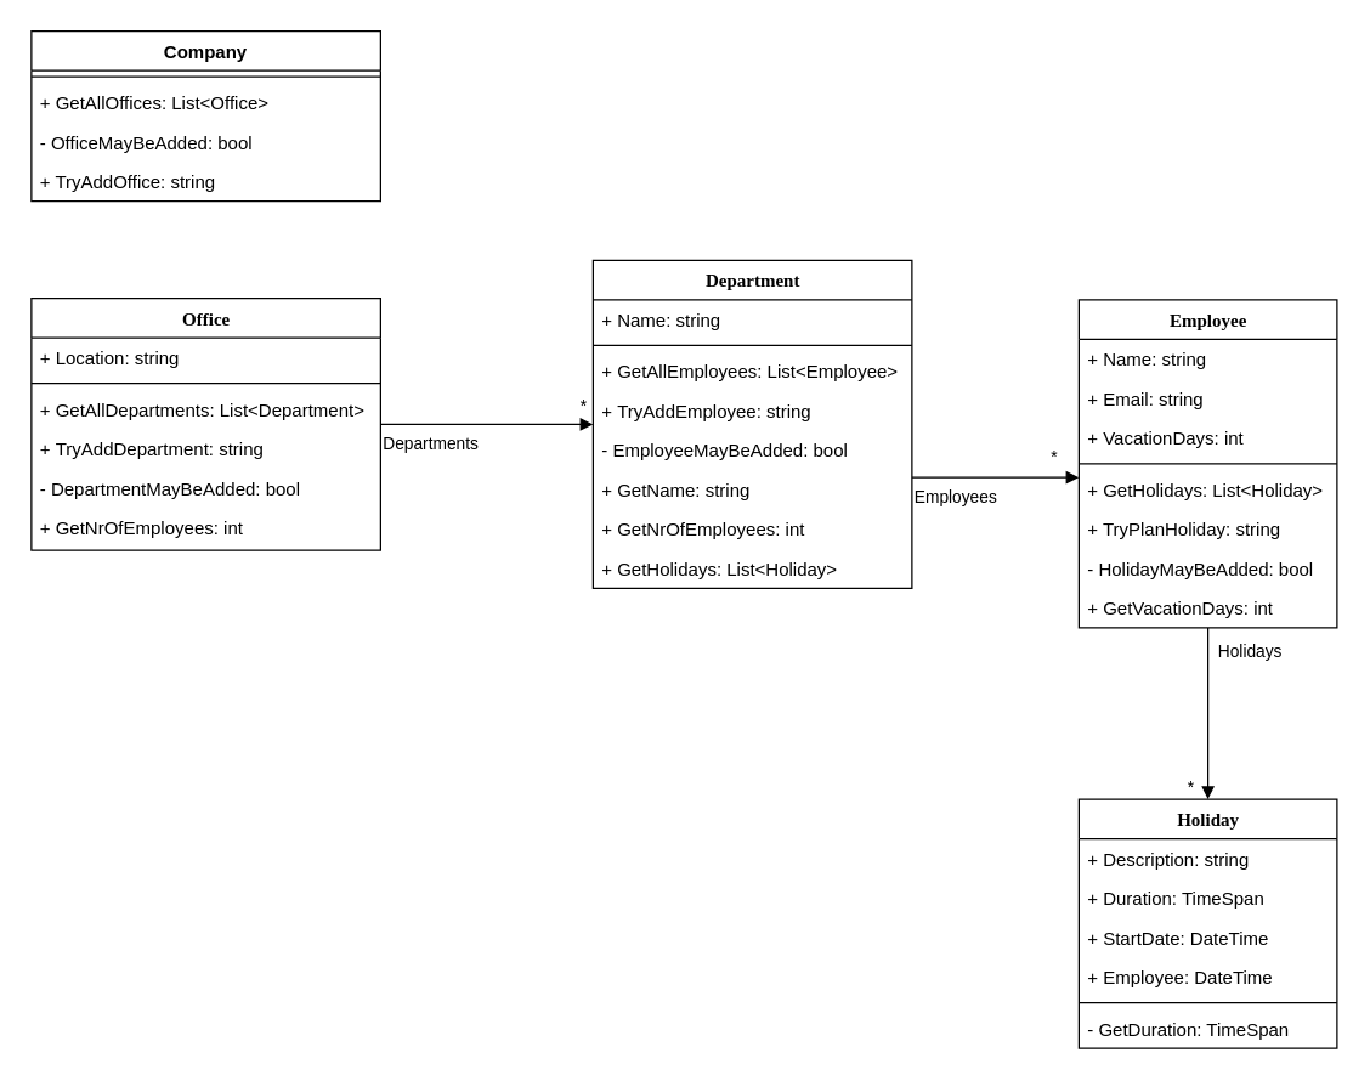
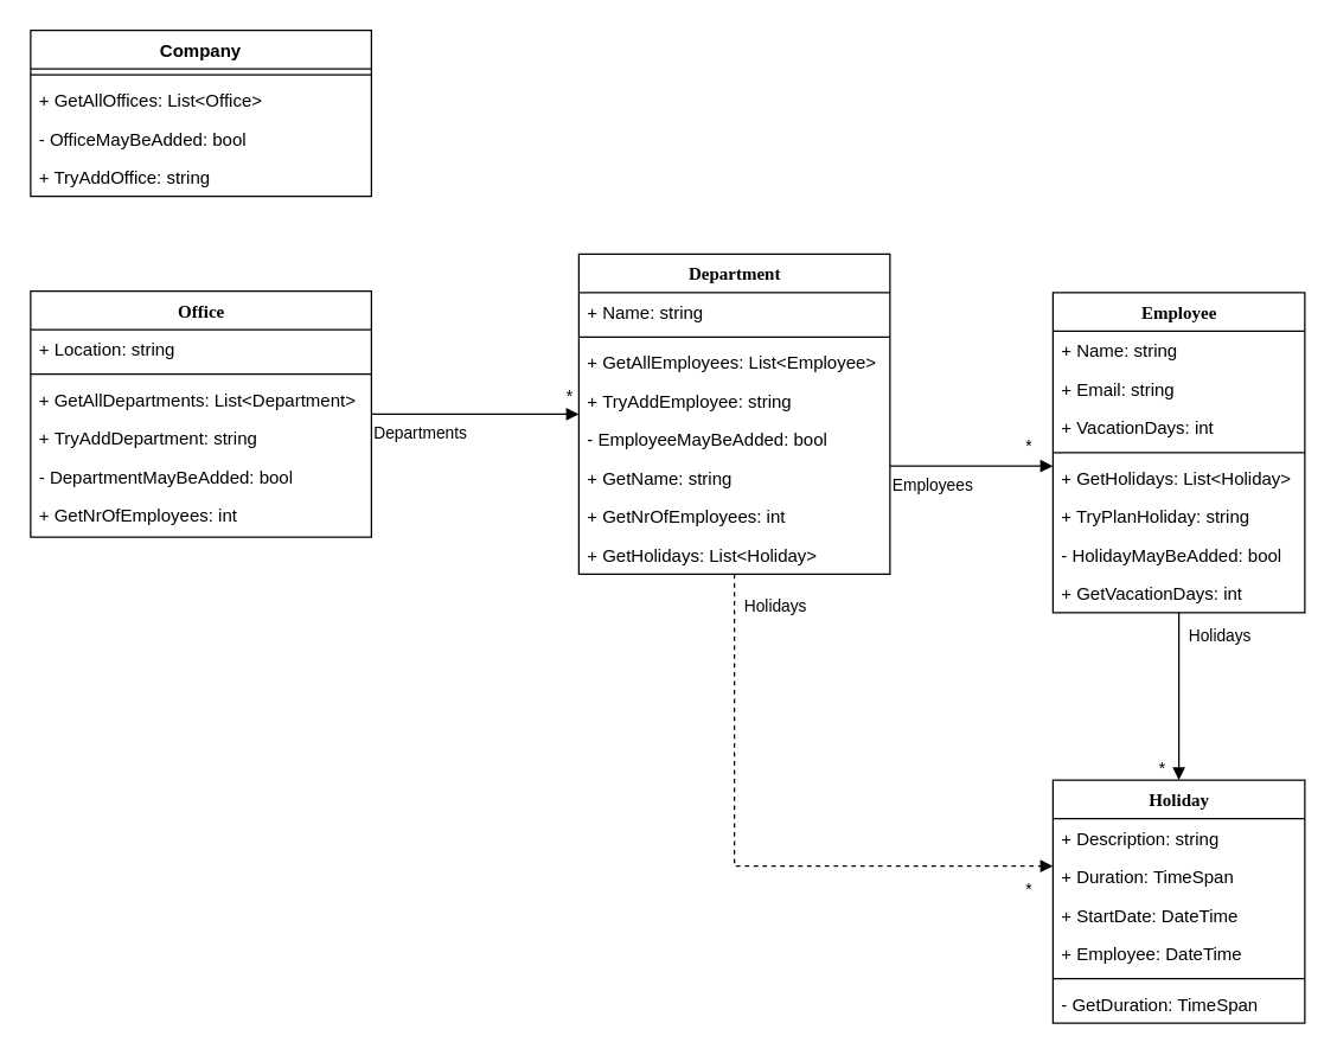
  <mxCell id="0" />
  <mxCell id="1" parent="0" />
  <mxCell id="2" value="Office" style="swimlane;html=1;fontStyle=1;align=center;verticalAlign=top;childLayout=stackLayout;horizontal=1;startSize=26;horizontalStack=0;resizeParent=1;resizeLast=0;collapsible=1;marginBottom=0;swimlaneFillColor=#ffffff;rounded=0;shadow=0;comic=0;labelBackgroundColor=none;strokeWidth=1;fillColor=none;fontFamily=Verdana;fontSize=12" parent="1" vertex="1"><mxGeometry x="20" y="196" width="230" height="166" as="geometry" /></mxCell>
  <mxCell id="3" value="+ Location: string" style="text;html=1;strokeColor=none;fillColor=none;align=left;verticalAlign=top;spacingLeft=4;spacingRight=4;whiteSpace=wrap;overflow=hidden;rotatable=0;points=[[0,0.5],[1,0.5]];portConstraint=eastwest;" parent="2" vertex="1"><mxGeometry y="26" width="230" height="26" as="geometry" /></mxCell>
  <mxCell id="4" value="" style="line;html=1;strokeWidth=1;fillColor=none;align=left;verticalAlign=middle;spacingTop=-1;spacingLeft=3;spacingRight=3;rotatable=0;labelPosition=right;points=[];portConstraint=eastwest;" parent="2" vertex="1"><mxGeometry y="52" width="230" height="8" as="geometry" /></mxCell>
  <mxCell id="5" value="+&amp;nbsp;GetAllDepartments: List&amp;lt;Department&amp;gt;" style="text;html=1;strokeColor=none;fillColor=none;align=left;verticalAlign=top;spacingLeft=4;spacingRight=4;whiteSpace=wrap;overflow=hidden;rotatable=0;points=[[0,0.5],[1,0.5]];portConstraint=eastwest;" parent="2" vertex="1"><mxGeometry y="60" width="230" height="26" as="geometry" /></mxCell>
  <mxCell id="6" value="+&amp;nbsp;TryAddDepartment: string" style="text;html=1;strokeColor=none;fillColor=none;align=left;verticalAlign=top;spacingLeft=4;spacingRight=4;whiteSpace=wrap;overflow=hidden;rotatable=0;points=[[0,0.5],[1,0.5]];portConstraint=eastwest;" parent="2" vertex="1"><mxGeometry y="86" width="230" height="26" as="geometry" /></mxCell>
  <mxCell id="7" value="- DepartmentMayBeAdded: bool" style="text;html=1;strokeColor=none;fillColor=none;align=left;verticalAlign=top;spacingLeft=4;spacingRight=4;whiteSpace=wrap;overflow=hidden;rotatable=0;points=[[0,0.5],[1,0.5]];portConstraint=eastwest;" parent="2" vertex="1"><mxGeometry y="112" width="230" height="26" as="geometry" /></mxCell>
  <mxCell id="8" value="+&amp;nbsp;GetNrOfEmployees: int" style="text;html=1;strokeColor=none;fillColor=none;align=left;verticalAlign=top;spacingLeft=4;spacingRight=4;whiteSpace=wrap;overflow=hidden;rotatable=0;points=[[0,0.5],[1,0.5]];portConstraint=eastwest;" parent="2" vertex="1"><mxGeometry y="138" width="230" height="26" as="geometry" /></mxCell>
  <mxCell id="9" value="Department" style="swimlane;html=1;fontStyle=1;align=center;verticalAlign=top;childLayout=stackLayout;horizontal=1;startSize=26;horizontalStack=0;resizeParent=1;resizeLast=0;collapsible=1;marginBottom=0;swimlaneFillColor=#ffffff;rounded=0;shadow=0;comic=0;labelBackgroundColor=none;strokeWidth=1;fillColor=none;fontFamily=Verdana;fontSize=12" parent="1" vertex="1"><mxGeometry x="390" y="171" width="210" height="216" as="geometry" /></mxCell>
  <mxCell id="10" value="+ Name: string" style="text;html=1;strokeColor=none;fillColor=none;align=left;verticalAlign=top;spacingLeft=4;spacingRight=4;whiteSpace=wrap;overflow=hidden;rotatable=0;points=[[0,0.5],[1,0.5]];portConstraint=eastwest;" parent="9" vertex="1"><mxGeometry y="26" width="210" height="26" as="geometry" /></mxCell>
  <mxCell id="11" value="" style="line;html=1;strokeWidth=1;fillColor=none;align=left;verticalAlign=middle;spacingTop=-1;spacingLeft=3;spacingRight=3;rotatable=0;labelPosition=right;points=[];portConstraint=eastwest;" parent="9" vertex="1"><mxGeometry y="52" width="210" height="8" as="geometry" /></mxCell>
  <mxCell id="12" value="+&amp;nbsp;GetAllEmployees: List&amp;lt;Employee&amp;gt;" style="text;html=1;strokeColor=none;fillColor=none;align=left;verticalAlign=top;spacingLeft=4;spacingRight=4;whiteSpace=wrap;overflow=hidden;rotatable=0;points=[[0,0.5],[1,0.5]];portConstraint=eastwest;" parent="9" vertex="1"><mxGeometry y="60" width="210" height="26" as="geometry" /></mxCell>
  <mxCell id="13" value="+&amp;nbsp;TryAddEmployee: string" style="text;html=1;strokeColor=none;fillColor=none;align=left;verticalAlign=top;spacingLeft=4;spacingRight=4;whiteSpace=wrap;overflow=hidden;rotatable=0;points=[[0,0.5],[1,0.5]];portConstraint=eastwest;" parent="9" vertex="1"><mxGeometry y="86" width="210" height="26" as="geometry" /></mxCell>
  <mxCell id="14" value="- EmployeeMayBeAdded: bool" style="text;html=1;strokeColor=none;fillColor=none;align=left;verticalAlign=top;spacingLeft=4;spacingRight=4;whiteSpace=wrap;overflow=hidden;rotatable=0;points=[[0,0.5],[1,0.5]];portConstraint=eastwest;" parent="9" vertex="1"><mxGeometry y="112" width="210" height="26" as="geometry" /></mxCell>
  <mxCell id="15" value="+&amp;nbsp;GetName: string" style="text;html=1;strokeColor=none;fillColor=none;align=left;verticalAlign=top;spacingLeft=4;spacingRight=4;whiteSpace=wrap;overflow=hidden;rotatable=0;points=[[0,0.5],[1,0.5]];portConstraint=eastwest;" parent="9" vertex="1"><mxGeometry y="138" width="210" height="26" as="geometry" /></mxCell>
  <mxCell id="16" value="+&amp;nbsp;GetNrOfEmployees: int" style="text;html=1;strokeColor=none;fillColor=none;align=left;verticalAlign=top;spacingLeft=4;spacingRight=4;whiteSpace=wrap;overflow=hidden;rotatable=0;points=[[0,0.5],[1,0.5]];portConstraint=eastwest;" parent="9" vertex="1"><mxGeometry y="164" width="210" height="26" as="geometry" /></mxCell>
  <mxCell id="17" value="+&amp;nbsp;GetHolidays: List&amp;lt;Holiday&amp;gt;" style="text;html=1;strokeColor=none;fillColor=none;align=left;verticalAlign=top;spacingLeft=4;spacingRight=4;whiteSpace=wrap;overflow=hidden;rotatable=0;points=[[0,0.5],[1,0.5]];portConstraint=eastwest;" parent="9" vertex="1"><mxGeometry y="190" width="210" height="26" as="geometry" /></mxCell>
  <mxCell id="18" value="Employee" style="swimlane;html=1;fontStyle=1;align=center;verticalAlign=top;childLayout=stackLayout;horizontal=1;startSize=26;horizontalStack=0;resizeParent=1;resizeLast=0;collapsible=1;marginBottom=0;swimlaneFillColor=#ffffff;rounded=0;shadow=0;comic=0;labelBackgroundColor=none;strokeWidth=1;fillColor=none;fontFamily=Verdana;fontSize=12" parent="1" vertex="1"><mxGeometry x="710" y="197" width="170" height="216" as="geometry" /></mxCell>
  <mxCell id="19" value="+ Name: string" style="text;html=1;strokeColor=none;fillColor=none;align=left;verticalAlign=top;spacingLeft=4;spacingRight=4;whiteSpace=wrap;overflow=hidden;rotatable=0;points=[[0,0.5],[1,0.5]];portConstraint=eastwest;" parent="18" vertex="1"><mxGeometry y="26" width="170" height="26" as="geometry" /></mxCell>
  <mxCell id="20" value="+ Email: string" style="text;html=1;strokeColor=none;fillColor=none;align=left;verticalAlign=top;spacingLeft=4;spacingRight=4;whiteSpace=wrap;overflow=hidden;rotatable=0;points=[[0,0.5],[1,0.5]];portConstraint=eastwest;" parent="18" vertex="1"><mxGeometry y="52" width="170" height="26" as="geometry" /></mxCell>
  <mxCell id="21" value="+ VacationDays: int" style="text;html=1;strokeColor=none;fillColor=none;align=left;verticalAlign=top;spacingLeft=4;spacingRight=4;whiteSpace=wrap;overflow=hidden;rotatable=0;points=[[0,0.5],[1,0.5]];portConstraint=eastwest;" parent="18" vertex="1"><mxGeometry y="78" width="170" height="26" as="geometry" /></mxCell>
  <mxCell id="22" value="" style="line;html=1;strokeWidth=1;fillColor=none;align=left;verticalAlign=middle;spacingTop=-1;spacingLeft=3;spacingRight=3;rotatable=0;labelPosition=right;points=[];portConstraint=eastwest;" parent="18" vertex="1"><mxGeometry y="104" width="170" height="8" as="geometry" /></mxCell>
  <mxCell id="23" value="+ GetHolidays: List&amp;lt;Holiday&amp;gt;" style="text;html=1;strokeColor=none;fillColor=none;align=left;verticalAlign=top;spacingLeft=4;spacingRight=4;whiteSpace=wrap;overflow=hidden;rotatable=0;points=[[0,0.5],[1,0.5]];portConstraint=eastwest;" parent="18" vertex="1"><mxGeometry y="112" width="170" height="26" as="geometry" /></mxCell>
  <mxCell id="24" value="+ TryPlanHoliday: string" style="text;html=1;strokeColor=none;fillColor=none;align=left;verticalAlign=top;spacingLeft=4;spacingRight=4;whiteSpace=wrap;overflow=hidden;rotatable=0;points=[[0,0.5],[1,0.5]];portConstraint=eastwest;" parent="18" vertex="1"><mxGeometry y="138" width="170" height="26" as="geometry" /></mxCell>
  <mxCell id="25" value="- HolidayMayBeAdded: bool" style="text;html=1;strokeColor=none;fillColor=none;align=left;verticalAlign=top;spacingLeft=4;spacingRight=4;whiteSpace=wrap;overflow=hidden;rotatable=0;points=[[0,0.5],[1,0.5]];portConstraint=eastwest;" parent="18" vertex="1"><mxGeometry y="164" width="170" height="26" as="geometry" /></mxCell>
  <mxCell id="26" value="+ GetVacationDays: int" style="text;html=1;strokeColor=none;fillColor=none;align=left;verticalAlign=top;spacingLeft=4;spacingRight=4;whiteSpace=wrap;overflow=hidden;rotatable=0;points=[[0,0.5],[1,0.5]];portConstraint=eastwest;" parent="18" vertex="1"><mxGeometry y="190" width="170" height="26" as="geometry" /></mxCell>
  <mxCell id="27" value="Holiday" style="swimlane;html=1;fontStyle=1;align=center;verticalAlign=top;childLayout=stackLayout;horizontal=1;startSize=26;horizontalStack=0;resizeParent=1;resizeLast=0;collapsible=1;marginBottom=0;swimlaneFillColor=#ffffff;rounded=0;shadow=0;comic=0;labelBackgroundColor=none;strokeWidth=1;fillColor=none;fontFamily=Verdana;fontSize=12" parent="1" vertex="1"><mxGeometry x="710" y="526" width="170" height="164" as="geometry" /></mxCell>
  <mxCell id="28" value="+ Description: string" style="text;html=1;strokeColor=none;fillColor=none;align=left;verticalAlign=top;spacingLeft=4;spacingRight=4;whiteSpace=wrap;overflow=hidden;rotatable=0;points=[[0,0.5],[1,0.5]];portConstraint=eastwest;" parent="27" vertex="1"><mxGeometry y="26" width="170" height="26" as="geometry" /></mxCell>
  <mxCell id="29" value="+ Duration: TimeSpan" style="text;html=1;strokeColor=none;fillColor=none;align=left;verticalAlign=top;spacingLeft=4;spacingRight=4;whiteSpace=wrap;overflow=hidden;rotatable=0;points=[[0,0.5],[1,0.5]];portConstraint=eastwest;" parent="27" vertex="1"><mxGeometry y="52" width="170" height="26" as="geometry" /></mxCell>
  <mxCell id="30" value="+ StartDate: DateTime" style="text;html=1;strokeColor=none;fillColor=none;align=left;verticalAlign=top;spacingLeft=4;spacingRight=4;whiteSpace=wrap;overflow=hidden;rotatable=0;points=[[0,0.5],[1,0.5]];portConstraint=eastwest;" parent="27" vertex="1"><mxGeometry y="78" width="170" height="26" as="geometry" /></mxCell>
  <mxCell id="31" value="+ Employee: DateTime" style="text;html=1;strokeColor=none;fillColor=none;align=left;verticalAlign=top;spacingLeft=4;spacingRight=4;whiteSpace=wrap;overflow=hidden;rotatable=0;points=[[0,0.5],[1,0.5]];portConstraint=eastwest;" parent="27" vertex="1"><mxGeometry y="104" width="170" height="26" as="geometry" /></mxCell>
  <mxCell id="32" value="" style="line;html=1;strokeWidth=1;fillColor=none;align=left;verticalAlign=middle;spacingTop=-1;spacingLeft=3;spacingRight=3;rotatable=0;labelPosition=right;points=[];portConstraint=eastwest;" parent="27" vertex="1"><mxGeometry y="130" width="170" height="8" as="geometry" /></mxCell>
  <mxCell id="33" value="- GetDuration: TimeSpan" style="text;html=1;strokeColor=none;fillColor=none;align=left;verticalAlign=top;spacingLeft=4;spacingRight=4;whiteSpace=wrap;overflow=hidden;rotatable=0;points=[[0,0.5],[1,0.5]];portConstraint=eastwest;" parent="27" vertex="1"><mxGeometry y="138" width="170" height="26" as="geometry" /></mxCell>
  <mxCell id="34" value="Company" style="swimlane;fontStyle=1;align=center;verticalAlign=top;childLayout=stackLayout;horizontal=1;startSize=26;horizontalStack=0;resizeParent=1;resizeParentMax=0;resizeLast=0;collapsible=1;marginBottom=0;" parent="1" vertex="1"><mxGeometry x="20" y="20" width="230" height="112" as="geometry" /></mxCell>
  <mxCell id="35" value="" style="line;strokeWidth=1;fillColor=none;align=left;verticalAlign=middle;spacingTop=-1;spacingLeft=3;spacingRight=3;rotatable=0;labelPosition=right;points=[];portConstraint=eastwest;strokeColor=inherit;" parent="34" vertex="1"><mxGeometry y="26" width="230" height="8" as="geometry" /></mxCell>
  <mxCell id="36" value="+ GetAllOffices: List&lt;Office&gt;" style="text;strokeColor=none;fillColor=none;align=left;verticalAlign=top;spacingLeft=4;spacingRight=4;overflow=hidden;rotatable=0;points=[[0,0.5],[1,0.5]];portConstraint=eastwest;" parent="34" vertex="1"><mxGeometry y="34" width="230" height="26" as="geometry" /></mxCell>
  <mxCell id="37" value="- OfficeMayBeAdded: bool" style="text;strokeColor=none;fillColor=none;align=left;verticalAlign=top;spacingLeft=4;spacingRight=4;overflow=hidden;rotatable=0;points=[[0,0.5],[1,0.5]];portConstraint=eastwest;" parent="34" vertex="1"><mxGeometry y="60" width="230" height="26" as="geometry" /></mxCell>
  <mxCell id="38" value="+ TryAddOffice: string" style="text;strokeColor=none;fillColor=none;align=left;verticalAlign=top;spacingLeft=4;spacingRight=4;overflow=hidden;rotatable=0;points=[[0,0.5],[1,0.5]];portConstraint=eastwest;" parent="34" vertex="1"><mxGeometry y="86" width="230" height="26" as="geometry" /></mxCell>
  <mxCell id="39" value="Departments" style="endArrow=block;endFill=1;html=1;edgeStyle=orthogonalEdgeStyle;align=left;verticalAlign=top;rounded=0;" parent="1" source="2" target="9" edge="1"><mxGeometry x="-1" relative="1" as="geometry"><mxPoint x="210" y="302" as="sourcePoint" /><mxPoint x="370" y="302" as="targetPoint" /></mxGeometry></mxCell>
  <mxCell id="40" value="*" style="edgeLabel;resizable=0;html=1;align=left;verticalAlign=bottom;" parent="39" connectable="0" vertex="1"><mxGeometry x="-1" relative="1" as="geometry"><mxPoint x="130" y="-4" as="offset" /></mxGeometry></mxCell>
  <mxCell id="41" value="Employees" style="endArrow=block;endFill=1;html=1;edgeStyle=orthogonalEdgeStyle;align=left;verticalAlign=top;rounded=0;" parent="1" source="9" target="18" edge="1"><mxGeometry x="-1" relative="1" as="geometry"><mxPoint x="270" y="133" as="sourcePoint" /><mxPoint x="400" y="336.059" as="targetPoint" /><Array as="points"><mxPoint x="690" y="314" /><mxPoint x="690" y="314" /></Array></mxGeometry></mxCell>
  <mxCell id="42" value="*" style="edgeLabel;resizable=0;html=1;align=left;verticalAlign=bottom;" parent="41" connectable="0" vertex="1"><mxGeometry x="-1" relative="1" as="geometry"><mxPoint x="90" y="-5" as="offset" /></mxGeometry></mxCell>
  <mxCell id="43" value="Holidays" style="endArrow=block;endFill=1;html=1;edgeStyle=orthogonalEdgeStyle;align=left;verticalAlign=top;rounded=0;" parent="1" source="18" target="27" edge="1"><mxGeometry x="-0.946" y="5" relative="1" as="geometry"><mxPoint x="610" y="336.059" as="sourcePoint" /><mxPoint x="720" y="435" as="targetPoint" /><mxPoint as="offset" /></mxGeometry></mxCell>
  <mxCell id="44" value="*" style="edgeLabel;resizable=0;html=1;align=left;verticalAlign=bottom;" parent="43" connectable="0" vertex="1"><mxGeometry x="-1" relative="1" as="geometry"><mxPoint x="-15" y="113" as="offset" /></mxGeometry></mxCell>
+ <mxCell id="45" value="Holidays" style="endArrow=block;endFill=1;html=1;edgeStyle=orthogonalEdgeStyle;align=left;verticalAlign=top;rounded=0;dashed=1;" parent="1" source="9" target="27" edge="1"><mxGeometry x="-0.956" y="5" relative="1" as="geometry"><mxPoint x="720" y="435" as="sourcePoint" /><mxPoint x="620" y="512" as="targetPoint" /><mxPoint as="offset" /><Array as="points"><mxPoint x="495" y="584" /></Array></mxGeometry></mxCell>
+ <mxCell id="46" value="*" style="edgeLabel;resizable=0;html=1;align=left;verticalAlign=bottom;" parent="45" connectable="0" vertex="1"><mxGeometry x="-1" relative="1" as="geometry"><mxPoint x="195" y="221" as="offset" /></mxGeometry></mxCell>
